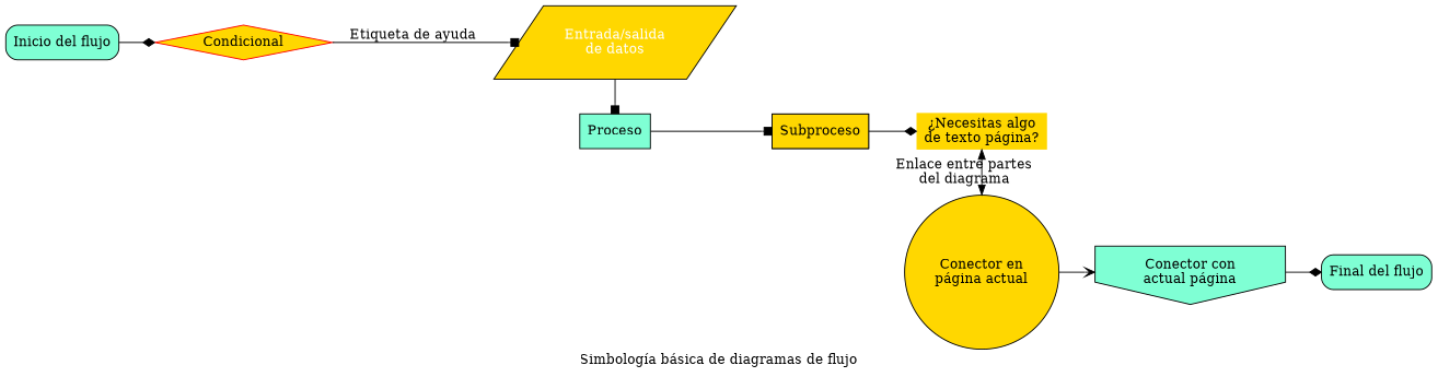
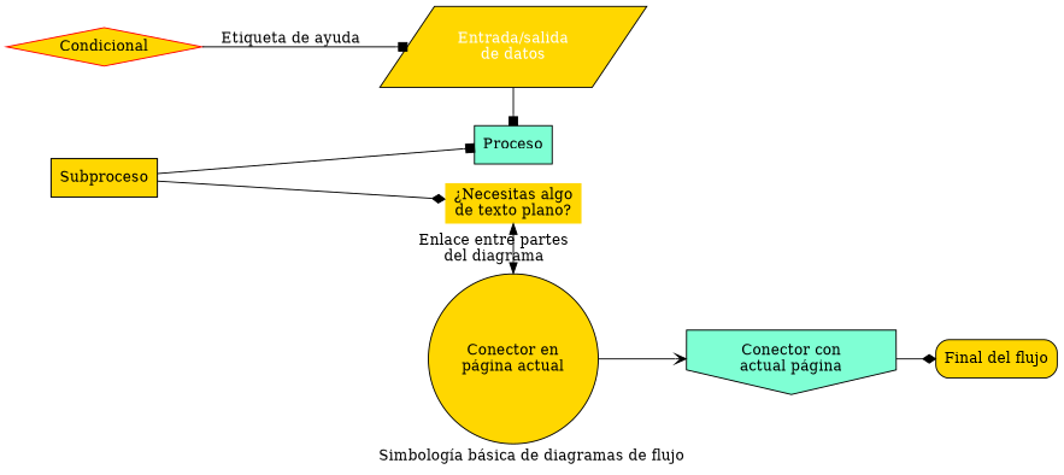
  digraph {
    label="Simbología básica de diagramas de flujo"
    rankdir=LR
    node [fillcolor=gold shape=box style=filled]
    edge [arrowhead=box]
    n1 [fontcolor=white label="Entrada/salida\nde datos" shape=parallelogram]
    n2 [fillcolor=aquamarine label=Proceso]
-   n3 [label="¿Necesitas algo\nde texto página?" shape=plaintext]
+   n3 [label="¿Necesitas algo\nde texto plano?" shape=plaintext]
    n4 [label="Conector en\npágina actual" shape=circle]
    n5 [label=Subproceso shape=rect style="striped,filled"]
    n6 [fillcolor=aquamarine label="Conector con\nactual página" shape=invhouse]
    n7 [color=red label=Condicional shape=diamond]
-   n8 [fillcolor=aquamarine label="Final del flujo" style="rounded,filled"]
-   n9 [fillcolor=aquamarine label="Inicio del flujo" style="rounded,filled"]
+   n8 [label="Final del flujo" style="rounded,filled"]
    subgraph sub_1 {
      rank=same
      n1
      n2
    }
    subgraph sub_2 {
      rank=same
      n3
      n4
    }
    n1 -> n2
-   n2 -> n5
+   n5 -> n2
    n3 -> n4 [dir=both label="Enlace entre partes\ndel diagrama" arrowhead=""]
    n4 -> n6 [arrowhead=vee]
    n5 -> n3 [arrowhead=diamond]
    n6 -> n8 [arrowhead=diamond]
    n7 -> n1 [label="Etiqueta de ayuda"]
-   n9 -> n7 [arrowhead=diamond]
  }
